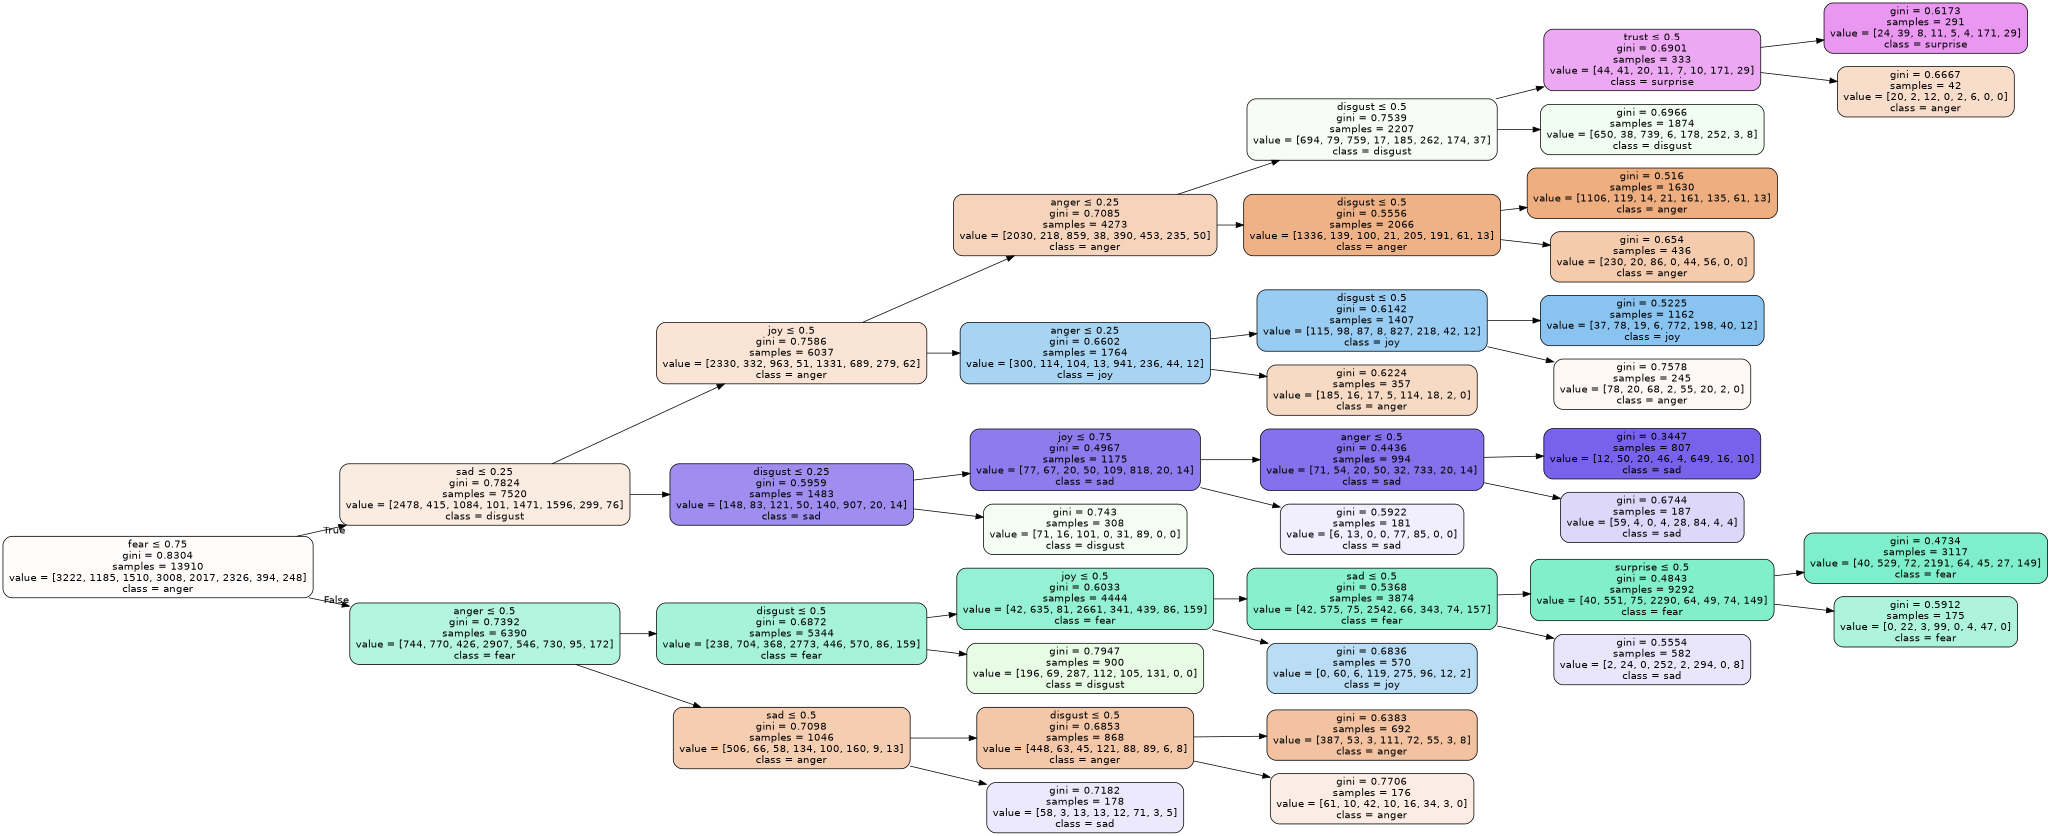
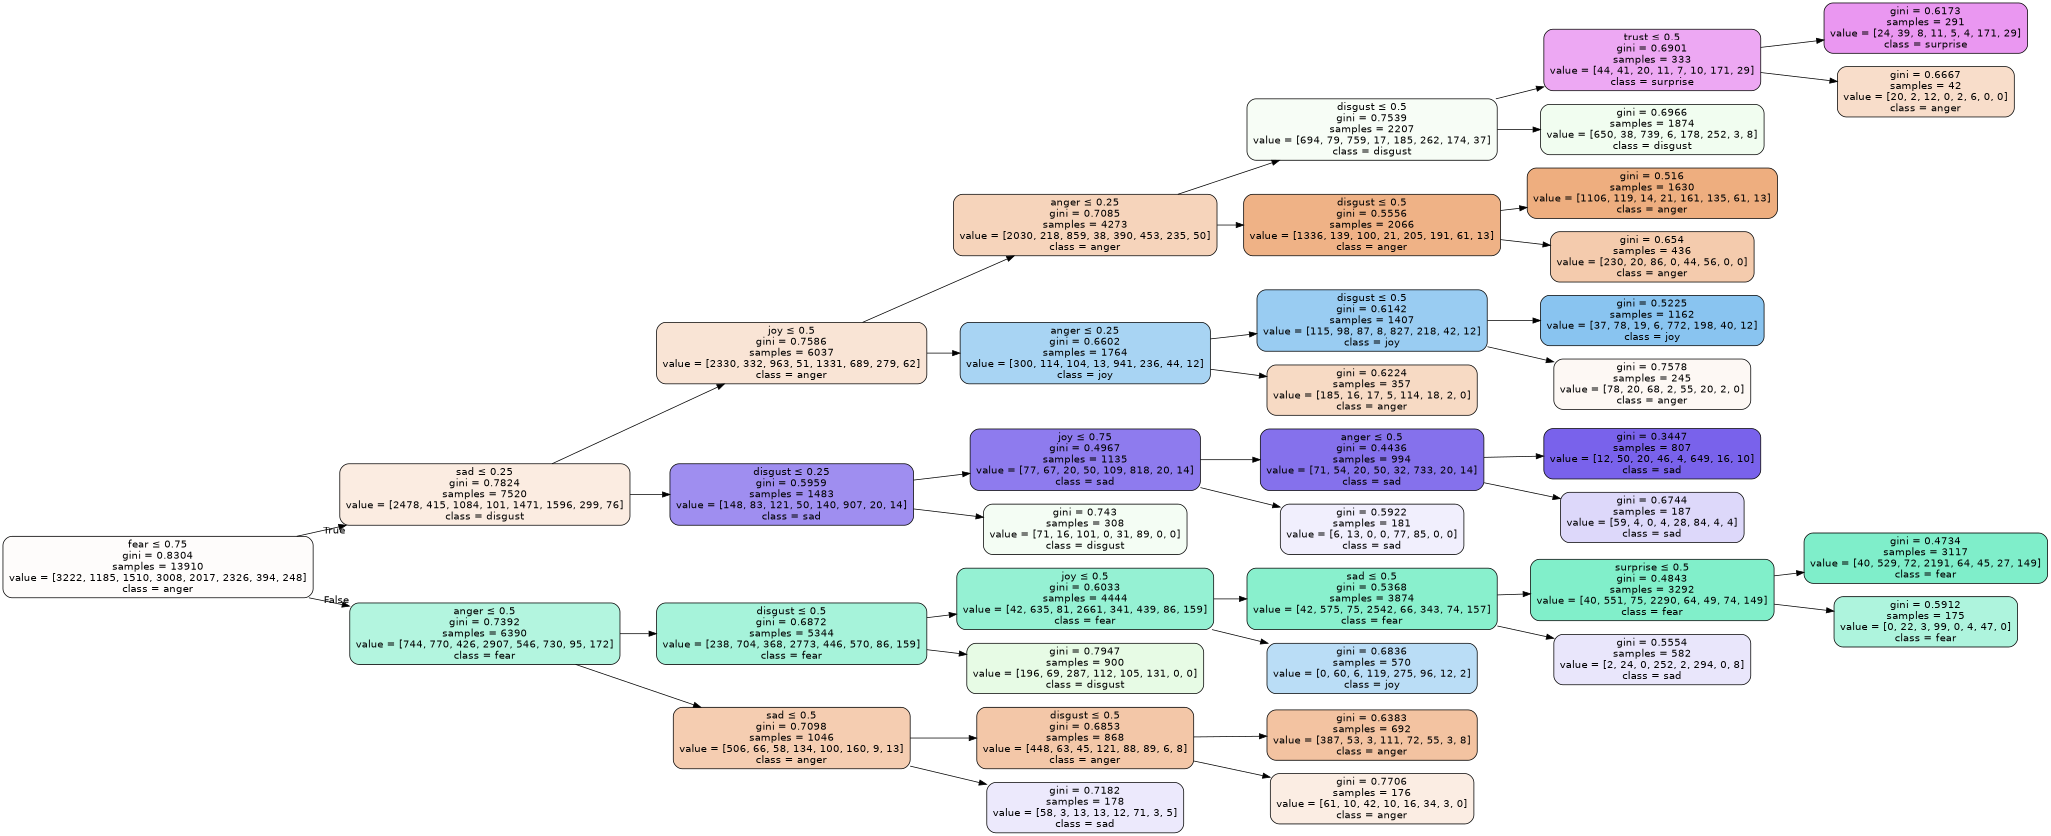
  digraph {
    rankdir=LR
    node [color=black fontname=helvetica shape=box style="filled, rounded"]
    edge [fontname=helvetica]
    n1 [fillcolor="#e5813905" label=<fear &le; 0.75<br/>gini = 0.8304<br/>samples = 13910<br/>value = [3222, 1185, 1510, 3008, 2017, 2326, 394, 248]<br/>class = anger>]
    n2 [fillcolor="#e5813926" label=<sad &le; 0.25<br/>gini = 0.7824<br/>samples = 7520<br/>value = [2478, 415, 1084, 101, 1471, 1596, 299, 76]<br/>class = disgust>]
    n3 [fillcolor="#39e5ac61" label=<anger &le; 0.5<br/>gini = 0.7392<br/>samples = 6390<br/>value = [744, 770, 426, 2907, 546, 730, 95, 172]<br/>class = fear>]
    n4 [fillcolor="#e5813936" label=<joy &le; 0.5<br/>gini = 0.7586<br/>samples = 6037<br/>value = [2330, 332, 963, 51, 1331, 689, 279, 62]<br/>class = anger>]
    n5 [fillcolor="#5639e591" label=<disgust &le; 0.25<br/>gini = 0.5959<br/>samples = 1483<br/>value = [148, 83, 121, 50, 140, 907, 20, 14]<br/>class = sad>]
    n6 [fillcolor="#39e5ac72" label=<disgust &le; 0.5<br/>gini = 0.6872<br/>samples = 5344<br/>value = [238, 704, 368, 2773, 446, 570, 86, 159]<br/>class = fear>]
    n7 [fillcolor="#e5813964" label=<sad &le; 0.5<br/>gini = 0.7098<br/>samples = 1046<br/>value = [506, 66, 58, 134, 100, 160, 9, 13]<br/>class = anger>]
    n8 [fillcolor="#e5813957" label=<anger &le; 0.25<br/>gini = 0.7085<br/>samples = 4273<br/>value = [2030, 218, 859, 38, 390, 453, 235, 50]<br/>class = anger>]
    n9 [fillcolor="#399de570" label=<anger &le; 0.25<br/>gini = 0.6602<br/>samples = 1764<br/>value = [300, 114, 104, 13, 941, 236, 44, 12]<br/>class = joy>]
-   n10 [fillcolor="#5639e5aa" label=<joy &le; 0.75<br/>gini = 0.4967<br/>samples = 1175<br/>value = [77, 67, 20, 50, 109, 818, 20, 14]<br/>class = sad>]
+   n10 [fillcolor="#5639e5aa" label=<joy &le; 0.75<br/>gini = 0.4967<br/>samples = 1135<br/>value = [77, 67, 20, 50, 109, 818, 20, 14]<br/>class = sad>]
    n11 [fillcolor="#47e5390e" label=<gini = 0.743<br/>samples = 308<br/>value = [71, 16, 101, 0, 31, 89, 0, 0]<br/>class = disgust>]
    n12 [fillcolor="#47e5390b" label=<disgust &le; 0.5<br/>gini = 0.7539<br/>samples = 2207<br/>value = [694, 79, 759, 17, 185, 262, 174, 37]<br/>class = disgust>]
    n13 [fillcolor="#e581399b" label=<disgust &le; 0.5<br/>gini = 0.5556<br/>samples = 2066<br/>value = [1336, 139, 100, 21, 205, 191, 61, 13]<br/>class = anger>]
    n14 [fillcolor="#399de583" label=<disgust &le; 0.5<br/>gini = 0.6142<br/>samples = 1407<br/>value = [115, 98, 87, 8, 827, 218, 42, 12]<br/>class = joy>]
    n15 [fillcolor="#e581394b" label=<gini = 0.6224<br/>samples = 357<br/>value = [185, 16, 17, 5, 114, 18, 2, 0]<br/>class = anger>]
    n16 [fillcolor="#d739e570" label=<trust &le; 0.5<br/>gini = 0.6901<br/>samples = 333<br/>value = [44, 41, 20, 11, 7, 10, 171, 29]<br/>class = surprise>]
    n17 [fillcolor="#47e53913" label=<gini = 0.6966<br/>samples = 1874<br/>value = [650, 38, 739, 6, 178, 252, 3, 8]<br/>class = disgust>]
    n18 [fillcolor="#e58139a4" label=<gini = 0.516<br/>samples = 1630<br/>value = [1106, 119, 14, 21, 161, 135, 61, 13]<br/>class = anger>]
    n19 [fillcolor="#e5813969" label=<gini = 0.654<br/>samples = 436<br/>value = [230, 20, 86, 0, 44, 56, 0, 0]<br/>class = anger>]
    n20 [fillcolor="#d739e586" label=<gini = 0.6173<br/>samples = 291<br/>value = [24, 39, 8, 11, 5, 4, 171, 29]<br/>class = surprise>]
    n21 [fillcolor="#e5813944" label=<gini = 0.6667<br/>samples = 42<br/>value = [20, 2, 12, 0, 2, 6, 0, 0]<br/>class = anger>]
    n22 [fillcolor="#399de598" label=<gini = 0.5225<br/>samples = 1162<br/>value = [37, 78, 19, 6, 772, 198, 40, 12]<br/>class = joy>]
    n23 [fillcolor="#e581390e" label=<gini = 0.7578<br/>samples = 245<br/>value = [78, 20, 68, 2, 55, 20, 2, 0]<br/>class = anger>]
    n24 [fillcolor="#5639e5b7" label=<anger &le; 0.5<br/>gini = 0.4436<br/>samples = 994<br/>value = [71, 54, 20, 50, 32, 733, 20, 14]<br/>class = sad>]
    n25 [fillcolor="#5639e514" label=<gini = 0.5922<br/>samples = 181<br/>value = [6, 13, 0, 0, 77, 85, 0, 0]<br/>class = sad>]
    n26 [fillcolor="#5639e5ca" label=<gini = 0.3447<br/>samples = 807<br/>value = [12, 50, 20, 46, 4, 649, 16, 10]<br/>class = sad>]
    n27 [fillcolor="#5639e532" label=<gini = 0.6744<br/>samples = 187<br/>value = [59, 4, 0, 4, 28, 84, 4, 4]<br/>class = sad>]
    n28 [fillcolor="#39e5ac88" label=<joy &le; 0.5<br/>gini = 0.6033<br/>samples = 4444<br/>value = [42, 635, 81, 2661, 341, 439, 86, 159]<br/>class = fear>]
    n29 [fillcolor="#47e53921" label=<gini = 0.7947<br/>samples = 900<br/>value = [196, 69, 287, 112, 105, 131, 0, 0]<br/>class = disgust>]
    n30 [fillcolor="#e5813970" label=<disgust &le; 0.5<br/>gini = 0.6853<br/>samples = 868<br/>value = [448, 63, 45, 121, 88, 89, 6, 8]<br/>class = anger>]
    n31 [fillcolor="#5639e51c" label=<gini = 0.7182<br/>samples = 178<br/>value = [58, 3, 13, 13, 12, 71, 3, 5]<br/>class = sad>]
    n32 [fillcolor="#39e5ac98" label=<sad &le; 0.5<br/>gini = 0.5368<br/>samples = 3874<br/>value = [42, 575, 75, 2542, 66, 343, 74, 157]<br/>class = fear>]
    n33 [fillcolor="#399de558" label=<gini = 0.6836<br/>samples = 570<br/>value = [0, 60, 6, 119, 275, 96, 12, 2]<br/>class = joy>]
-   n34 [fillcolor="#39e5aca2" label=<surprise &le; 0.5<br/>gini = 0.4843<br/>samples = 9292<br/>value = [40, 551, 75, 2290, 64, 49, 74, 149]<br/>class = fear>]
+   n34 [fillcolor="#39e5aca2" label=<surprise &le; 0.5<br/>gini = 0.4843<br/>samples = 3292<br/>value = [40, 551, 75, 2290, 64, 49, 74, 149]<br/>class = fear>]
    n35 [fillcolor="#5639e520" label=<gini = 0.5554<br/>samples = 582<br/>value = [2, 24, 0, 252, 2, 294, 0, 8]<br/>class = sad>]
    n36 [fillcolor="#39e5aca4" label=<gini = 0.4734<br/>samples = 3117<br/>value = [40, 529, 72, 2191, 64, 45, 27, 149]<br/>class = fear>]
    n37 [fillcolor="#39e5ac68" label=<gini = 0.5912<br/>samples = 175<br/>value = [0, 22, 3, 99, 0, 4, 47, 0]<br/>class = fear>]
    n38 [fillcolor="#e5813979" label=<gini = 0.6383<br/>samples = 692<br/>value = [387, 53, 3, 111, 72, 55, 3, 8]<br/>class = anger>]
    n39 [fillcolor="#e5813924" label=<gini = 0.7706<br/>samples = 176<br/>value = [61, 10, 42, 10, 16, 34, 3, 0]<br/>class = anger>]
    n1 -> n2 [headlabel=True labelangle=45 labeldistance=2.5]
    n1 -> n3 [headlabel=False labelangle=-45 labeldistance=2.5]
    n2 -> n4
    n2 -> n5
    n3 -> n6
    n3 -> n7
    n4 -> n8
    n4 -> n9
    n5 -> n10
    n5 -> n11
    n6 -> n28
    n6 -> n29
    n7 -> n30
    n7 -> n31
    n8 -> n12
    n8 -> n13
    n9 -> n14
    n9 -> n15
    n10 -> n24
    n10 -> n25
    n12 -> n16
    n12 -> n17
    n13 -> n18
    n13 -> n19
    n14 -> n22
    n14 -> n23
    n16 -> n20
    n16 -> n21
    n24 -> n26
    n24 -> n27
    n28 -> n32
    n28 -> n33
    n30 -> n38
    n30 -> n39
    n32 -> n34
    n32 -> n35
    n34 -> n36
    n34 -> n37
  }
